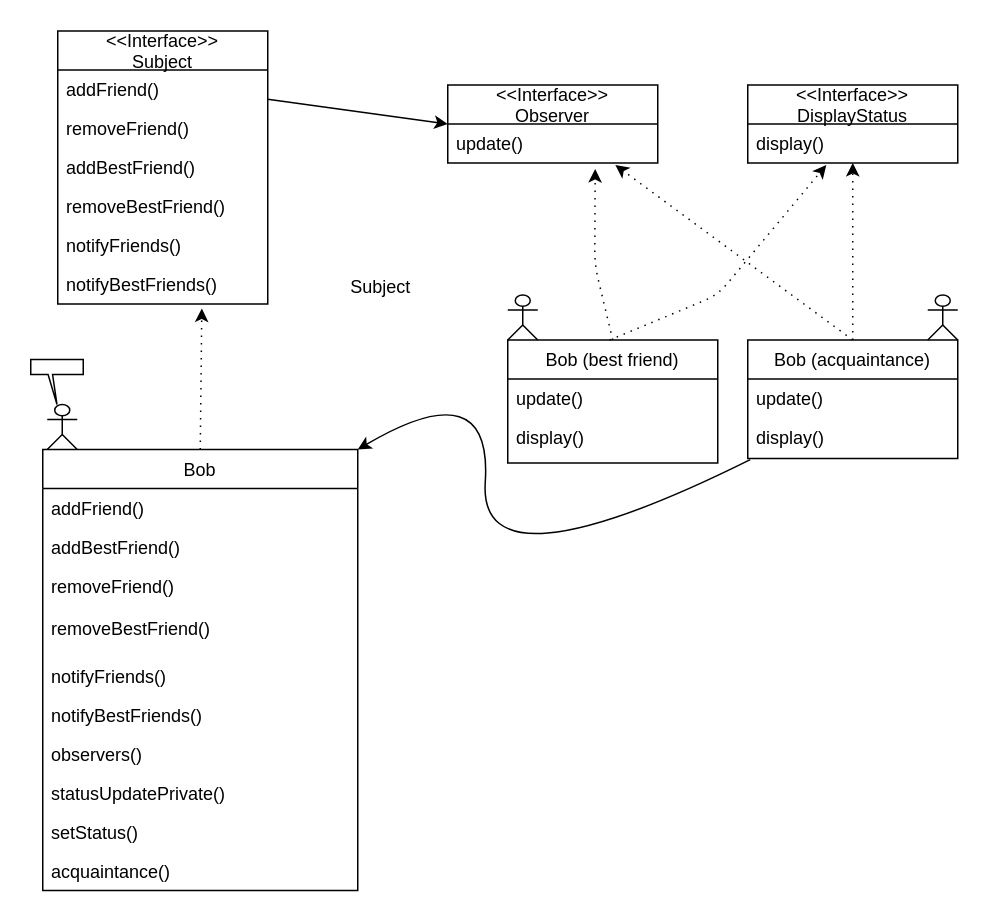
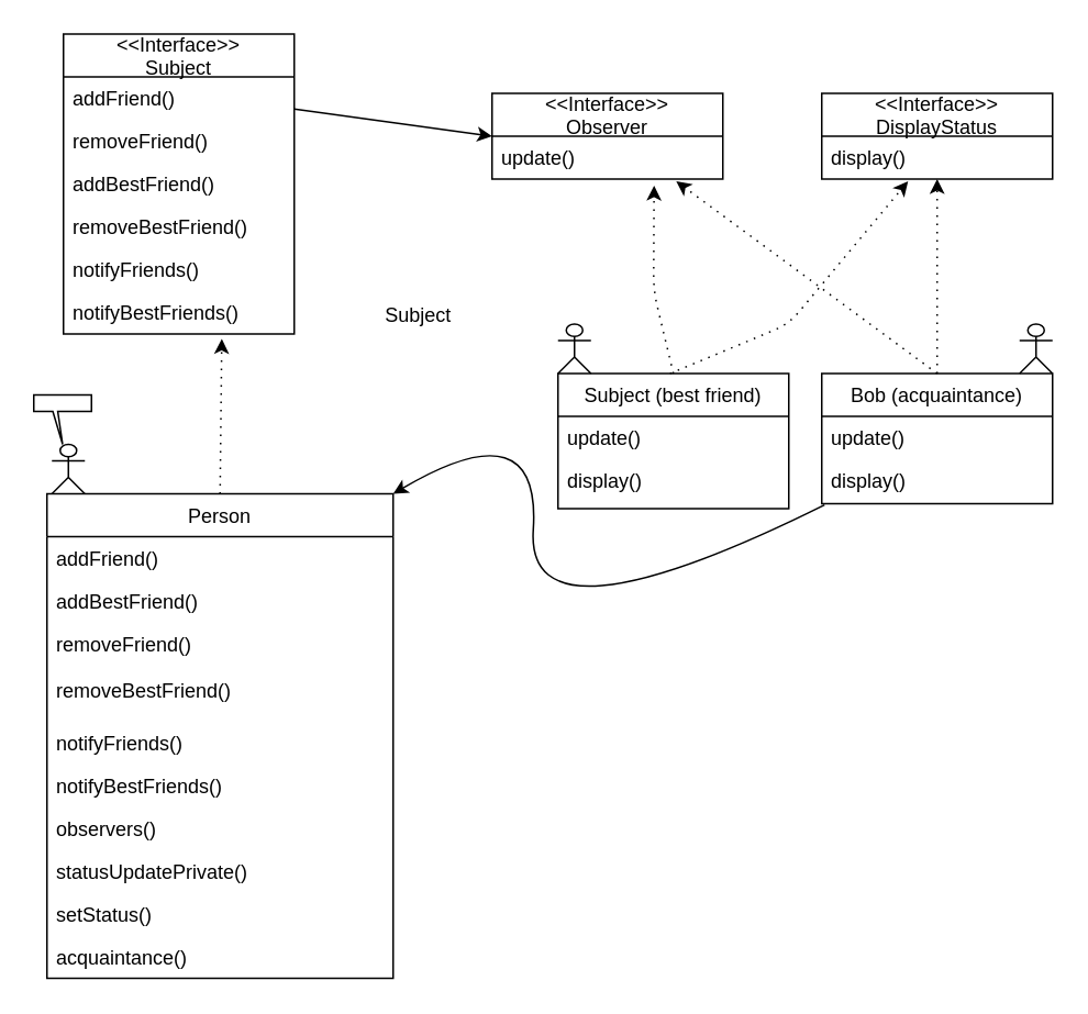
  <mxCell id="0" />
  <mxCell id="1" parent="0" />
  <mxCell id="2" value="&lt;&lt;Interface&gt;&gt;&#10;Subject" style="swimlane;fontStyle=0;childLayout=stackLayout;horizontal=1;startSize=26;fillColor=none;horizontalStack=0;resizeParent=1;resizeParentMax=0;resizeLast=0;collapsible=1;marginBottom=0;" parent="1" vertex="1"><mxGeometry x="38" y="20" width="140" height="182" as="geometry" /></mxCell>
  <mxCell id="3" value="addFriend()" style="text;strokeColor=none;fillColor=none;align=left;verticalAlign=top;spacingLeft=4;spacingRight=4;overflow=hidden;rotatable=0;points=[[0,0.5],[1,0.5]];portConstraint=eastwest;" parent="2" vertex="1"><mxGeometry y="26" width="140" height="26" as="geometry" /></mxCell>
  <mxCell id="4" value="removeFriend()" style="text;strokeColor=none;fillColor=none;align=left;verticalAlign=top;spacingLeft=4;spacingRight=4;overflow=hidden;rotatable=0;points=[[0,0.5],[1,0.5]];portConstraint=eastwest;" parent="2" vertex="1"><mxGeometry y="52" width="140" height="26" as="geometry" /></mxCell>
  <mxCell id="5" value="addBestFriend()" style="text;strokeColor=none;fillColor=none;align=left;verticalAlign=top;spacingLeft=4;spacingRight=4;overflow=hidden;rotatable=0;points=[[0,0.5],[1,0.5]];portConstraint=eastwest;" vertex="1" parent="2"><mxGeometry y="78" width="140" height="26" as="geometry" /></mxCell>
  <mxCell id="6" value="removeBestFriend()" style="text;strokeColor=none;fillColor=none;align=left;verticalAlign=top;spacingLeft=4;spacingRight=4;overflow=hidden;rotatable=0;points=[[0,0.5],[1,0.5]];portConstraint=eastwest;" vertex="1" parent="2"><mxGeometry y="104" width="140" height="26" as="geometry" /></mxCell>
  <mxCell id="7" value="notifyFriends()" style="text;strokeColor=none;fillColor=none;align=left;verticalAlign=top;spacingLeft=4;spacingRight=4;overflow=hidden;rotatable=0;points=[[0,0.5],[1,0.5]];portConstraint=eastwest;" parent="2" vertex="1"><mxGeometry y="130" width="140" height="26" as="geometry" /></mxCell>
  <mxCell id="8" value="notifyBestFriends()" style="text;strokeColor=none;fillColor=none;align=left;verticalAlign=top;spacingLeft=4;spacingRight=4;overflow=hidden;rotatable=0;points=[[0,0.5],[1,0.5]];portConstraint=eastwest;" vertex="1" parent="2"><mxGeometry y="156" width="140" height="26" as="geometry" /></mxCell>
  <mxCell id="9" value="&lt;&lt;Interface&gt;&gt;&#10;Observer" style="swimlane;fontStyle=0;childLayout=stackLayout;horizontal=1;startSize=26;fillColor=none;horizontalStack=0;resizeParent=1;resizeParentMax=0;resizeLast=0;collapsible=1;marginBottom=0;" parent="1" vertex="1"><mxGeometry x="298" y="56" width="140" height="52" as="geometry" /></mxCell>
  <mxCell id="10" value="update()" style="text;strokeColor=none;fillColor=none;align=left;verticalAlign=top;spacingLeft=4;spacingRight=4;overflow=hidden;rotatable=0;points=[[0,0.5],[1,0.5]];portConstraint=eastwest;" parent="9" vertex="1"><mxGeometry y="26" width="140" height="26" as="geometry" /></mxCell>
  <mxCell id="11" value="&lt;&lt;Interface&gt;&gt;&#10;DisplayStatus" style="swimlane;fontStyle=0;childLayout=stackLayout;horizontal=1;startSize=26;fillColor=none;horizontalStack=0;resizeParent=1;resizeParentMax=0;resizeLast=0;collapsible=1;marginBottom=0;" parent="1" vertex="1"><mxGeometry x="498" y="56" width="140" height="52" as="geometry" /></mxCell>
  <mxCell id="12" value="display()" style="text;strokeColor=none;fillColor=none;align=left;verticalAlign=top;spacingLeft=4;spacingRight=4;overflow=hidden;rotatable=0;points=[[0,0.5],[1,0.5]];portConstraint=eastwest;" parent="11" vertex="1"><mxGeometry y="26" width="140" height="26" as="geometry" /></mxCell>
- <mxCell id="13" value="Bob (best friend)" style="swimlane;fontStyle=0;childLayout=stackLayout;horizontal=1;startSize=26;fillColor=none;horizontalStack=0;resizeParent=1;resizeParentMax=0;resizeLast=0;collapsible=1;marginBottom=0;" parent="1" vertex="1"><mxGeometry x="338" y="226" width="140" height="82" as="geometry" /></mxCell>
+ <mxCell id="13" value="Subject (best friend)" style="swimlane;fontStyle=0;childLayout=stackLayout;horizontal=1;startSize=26;fillColor=none;horizontalStack=0;resizeParent=1;resizeParentMax=0;resizeLast=0;collapsible=1;marginBottom=0;" parent="1" vertex="1"><mxGeometry x="338" y="226" width="140" height="82" as="geometry" /></mxCell>
  <mxCell id="14" value="update()" style="text;strokeColor=none;fillColor=none;align=left;verticalAlign=top;spacingLeft=4;spacingRight=4;overflow=hidden;rotatable=0;points=[[0,0.5],[1,0.5]];portConstraint=eastwest;" parent="13" vertex="1"><mxGeometry y="26" width="140" height="26" as="geometry" /></mxCell>
  <mxCell id="15" value="display()" style="text;strokeColor=none;fillColor=none;align=left;verticalAlign=top;spacingLeft=4;spacingRight=4;overflow=hidden;rotatable=0;points=[[0,0.5],[1,0.5]];portConstraint=eastwest;" parent="13" vertex="1"><mxGeometry y="52" width="140" height="30" as="geometry" /></mxCell>
- <mxCell id="16" value="Bob" style="swimlane;fontStyle=0;childLayout=stackLayout;horizontal=1;startSize=26;fillColor=none;horizontalStack=0;resizeParent=1;resizeParentMax=0;resizeLast=0;collapsible=1;marginBottom=0;" parent="1" vertex="1"><mxGeometry x="28" y="299" width="210" height="294" as="geometry" /></mxCell>
+ <mxCell id="16" value="Person" style="swimlane;fontStyle=0;childLayout=stackLayout;horizontal=1;startSize=26;fillColor=none;horizontalStack=0;resizeParent=1;resizeParentMax=0;resizeLast=0;collapsible=1;marginBottom=0;" parent="1" vertex="1"><mxGeometry x="28" y="299" width="210" height="294" as="geometry" /></mxCell>
  <mxCell id="17" value="addFriend()" style="text;strokeColor=none;fillColor=none;align=left;verticalAlign=top;spacingLeft=4;spacingRight=4;overflow=hidden;rotatable=0;points=[[0,0.5],[1,0.5]];portConstraint=eastwest;" parent="16" vertex="1"><mxGeometry y="26" width="210" height="26" as="geometry" /></mxCell>
  <mxCell id="18" value="addBestFriend()" style="text;strokeColor=none;fillColor=none;align=left;verticalAlign=top;spacingLeft=4;spacingRight=4;overflow=hidden;rotatable=0;points=[[0,0.5],[1,0.5]];portConstraint=eastwest;" parent="16" vertex="1"><mxGeometry y="52" width="210" height="26" as="geometry" /></mxCell>
  <mxCell id="19" value="removeFriend()&#10;" style="text;strokeColor=none;fillColor=none;align=left;verticalAlign=top;spacingLeft=4;spacingRight=4;overflow=hidden;rotatable=0;points=[[0,0.5],[1,0.5]];portConstraint=eastwest;" parent="16" vertex="1"><mxGeometry y="78" width="210" height="28" as="geometry" /></mxCell>
  <mxCell id="20" value="removeBestFriend()&#10;" style="text;strokeColor=none;fillColor=none;align=left;verticalAlign=top;spacingLeft=4;spacingRight=4;overflow=hidden;rotatable=0;points=[[0,0.5],[1,0.5]];portConstraint=eastwest;" vertex="1" parent="16"><mxGeometry y="106" width="210" height="32" as="geometry" /></mxCell>
  <mxCell id="21" value="notifyFriends()" style="text;strokeColor=none;fillColor=none;align=left;verticalAlign=top;spacingLeft=4;spacingRight=4;overflow=hidden;rotatable=0;points=[[0,0.5],[1,0.5]];portConstraint=eastwest;" parent="16" vertex="1"><mxGeometry y="138" width="210" height="26" as="geometry" /></mxCell>
  <mxCell id="22" value="notifyBestFriends()" style="text;strokeColor=none;fillColor=none;align=left;verticalAlign=top;spacingLeft=4;spacingRight=4;overflow=hidden;rotatable=0;points=[[0,0.5],[1,0.5]];portConstraint=eastwest;" vertex="1" parent="16"><mxGeometry y="164" width="210" height="26" as="geometry" /></mxCell>
  <mxCell id="23" value="observers()" style="text;strokeColor=none;fillColor=none;align=left;verticalAlign=top;spacingLeft=4;spacingRight=4;overflow=hidden;rotatable=0;points=[[0,0.5],[1,0.5]];portConstraint=eastwest;" parent="16" vertex="1"><mxGeometry y="190" width="210" height="26" as="geometry" /></mxCell>
  <mxCell id="24" value="statusUpdatePrivate()" style="text;strokeColor=none;fillColor=none;align=left;verticalAlign=top;spacingLeft=4;spacingRight=4;overflow=hidden;rotatable=0;points=[[0,0.5],[1,0.5]];portConstraint=eastwest;" parent="16" vertex="1"><mxGeometry y="216" width="210" height="26" as="geometry" /></mxCell>
  <mxCell id="25" value="setStatus()" style="text;strokeColor=none;fillColor=none;align=left;verticalAlign=top;spacingLeft=4;spacingRight=4;overflow=hidden;rotatable=0;points=[[0,0.5],[1,0.5]];portConstraint=eastwest;" vertex="1" parent="16"><mxGeometry y="242" width="210" height="26" as="geometry" /></mxCell>
  <mxCell id="26" value="acquaintance()" style="text;strokeColor=none;fillColor=none;align=left;verticalAlign=top;spacingLeft=4;spacingRight=4;overflow=hidden;rotatable=0;points=[[0,0.5],[1,0.5]];portConstraint=eastwest;" vertex="1" parent="16"><mxGeometry y="268" width="210" height="26" as="geometry" /></mxCell>
  <mxCell id="27" value="Bob (acquaintance)" style="swimlane;fontStyle=0;childLayout=stackLayout;horizontal=1;startSize=26;fillColor=none;horizontalStack=0;resizeParent=1;resizeParentMax=0;resizeLast=0;collapsible=1;marginBottom=0;" parent="1" vertex="1"><mxGeometry x="498" y="226" width="140" height="79" as="geometry" /></mxCell>
  <mxCell id="28" value="update()" style="text;strokeColor=none;fillColor=none;align=left;verticalAlign=top;spacingLeft=4;spacingRight=4;overflow=hidden;rotatable=0;points=[[0,0.5],[1,0.5]];portConstraint=eastwest;" parent="27" vertex="1"><mxGeometry y="26" width="140" height="26" as="geometry" /></mxCell>
  <mxCell id="29" value="display()" style="text;strokeColor=none;fillColor=none;align=left;verticalAlign=top;spacingLeft=4;spacingRight=4;overflow=hidden;rotatable=0;points=[[0,0.5],[1,0.5]];portConstraint=eastwest;" parent="27" vertex="1"><mxGeometry y="52" width="140" height="27" as="geometry" /></mxCell>
  <mxCell id="30" value="" style="endArrow=classic;html=1;entryX=0.702;entryY=1.154;entryDx=0;entryDy=0;entryPerimeter=0;dashed=1;dashPattern=1 4;exitX=0.5;exitY=0;exitDx=0;exitDy=0;" parent="1" source="13" target="10" edge="1"><mxGeometry width="50" height="50" relative="1" as="geometry"><mxPoint x="448" y="296" as="sourcePoint" /><mxPoint x="428" y="116" as="targetPoint" /><Array as="points"><mxPoint x="396" y="176" /></Array></mxGeometry></mxCell>
  <mxCell id="31" value="" style="endArrow=classic;html=1;entryX=0.374;entryY=1.051;entryDx=0;entryDy=0;entryPerimeter=0;dashed=1;dashPattern=1 4;" parent="1" target="12" edge="1"><mxGeometry width="50" height="50" relative="1" as="geometry"><mxPoint x="406" y="226" as="sourcePoint" /><mxPoint x="406.28" y="122.004" as="targetPoint" /><Array as="points"><mxPoint x="478" y="196" /></Array></mxGeometry></mxCell>
  <mxCell id="32" value="" style="endArrow=classic;html=1;dashed=1;dashPattern=1 4;exitX=0.5;exitY=0;exitDx=0;exitDy=0;" parent="1" source="27" target="12" edge="1"><mxGeometry width="50" height="50" relative="1" as="geometry"><mxPoint x="416" y="236" as="sourcePoint" /><mxPoint x="560.36" y="119.326" as="targetPoint" /><Array as="points" /></mxGeometry></mxCell>
  <mxCell id="33" value="" style="endArrow=classic;html=1;dashed=1;dashPattern=1 4;exitX=0.5;exitY=0;exitDx=0;exitDy=0;entryX=0.798;entryY=1.051;entryDx=0;entryDy=0;entryPerimeter=0;" parent="1" source="27" target="10" edge="1"><mxGeometry width="50" height="50" relative="1" as="geometry"><mxPoint x="578" y="236" as="sourcePoint" /><mxPoint x="578" y="118" as="targetPoint" /><Array as="points" /></mxGeometry></mxCell>
  <mxCell id="34" value="" style="endArrow=classic;html=1;entryX=0;entryY=0.5;entryDx=0;entryDy=0;exitX=1;exitY=0.25;exitDx=0;exitDy=0;" parent="1" source="2" target="9" edge="1"><mxGeometry width="50" height="50" relative="1" as="geometry"><mxPoint x="448" y="296" as="sourcePoint" /><mxPoint x="498" y="246" as="targetPoint" /></mxGeometry></mxCell>
  <mxCell id="35" value="Subject" style="text;html=1;align=center;verticalAlign=middle;resizable=0;points=[];autosize=1;" parent="1" vertex="1"><mxGeometry x="223" y="181" width="60" height="20" as="geometry" /></mxCell>
  <mxCell id="36" value="" style="curved=1;endArrow=classic;html=1;exitX=0.012;exitY=1.028;exitDx=0;exitDy=0;exitPerimeter=0;entryX=1;entryY=0;entryDx=0;entryDy=0;" parent="1" source="29" target="16" edge="1"><mxGeometry width="50" height="50" relative="1" as="geometry"><mxPoint x="328" y="296" as="sourcePoint" /><mxPoint x="378" y="246" as="targetPoint" /><Array as="points"><mxPoint x="318" y="396" /><mxPoint x="328" y="246" /></Array></mxGeometry></mxCell>
  <mxCell id="37" value="" style="endArrow=classic;html=1;dashed=1;dashPattern=1 4;exitX=0.5;exitY=0;exitDx=0;exitDy=0;entryX=0.686;entryY=1.115;entryDx=0;entryDy=0;entryPerimeter=0;" parent="1" source="16" target="8" edge="1"><mxGeometry width="50" height="50" relative="1" as="geometry"><mxPoint x="578" y="236" as="sourcePoint" /><mxPoint x="122.98" y="232.004" as="targetPoint" /><Array as="points" /></mxGeometry></mxCell>
  <mxCell id="38" value="" style="shape=umlActor;verticalLabelPosition=bottom;verticalAlign=top;html=1;outlineConnect=0;" parent="1" vertex="1"><mxGeometry x="338" y="196" width="20" height="30" as="geometry" /></mxCell>
  <mxCell id="39" value="" style="shape=umlActor;verticalLabelPosition=bottom;verticalAlign=top;html=1;outlineConnect=0;" parent="1" vertex="1"><mxGeometry x="618" y="196" width="20" height="30" as="geometry" /></mxCell>
  <mxCell id="40" value="" style="shape=umlActor;verticalLabelPosition=bottom;verticalAlign=top;html=1;outlineConnect=0;" parent="1" vertex="1"><mxGeometry x="31" y="269" width="20" height="30" as="geometry" /></mxCell>
  <mxCell id="41" value="" style="shape=callout;whiteSpace=wrap;html=1;perimeter=calloutPerimeter;size=20;position=0.33;base=3;" parent="1" vertex="1"><mxGeometry x="20" y="239" width="35" height="30" as="geometry" /></mxCell>
